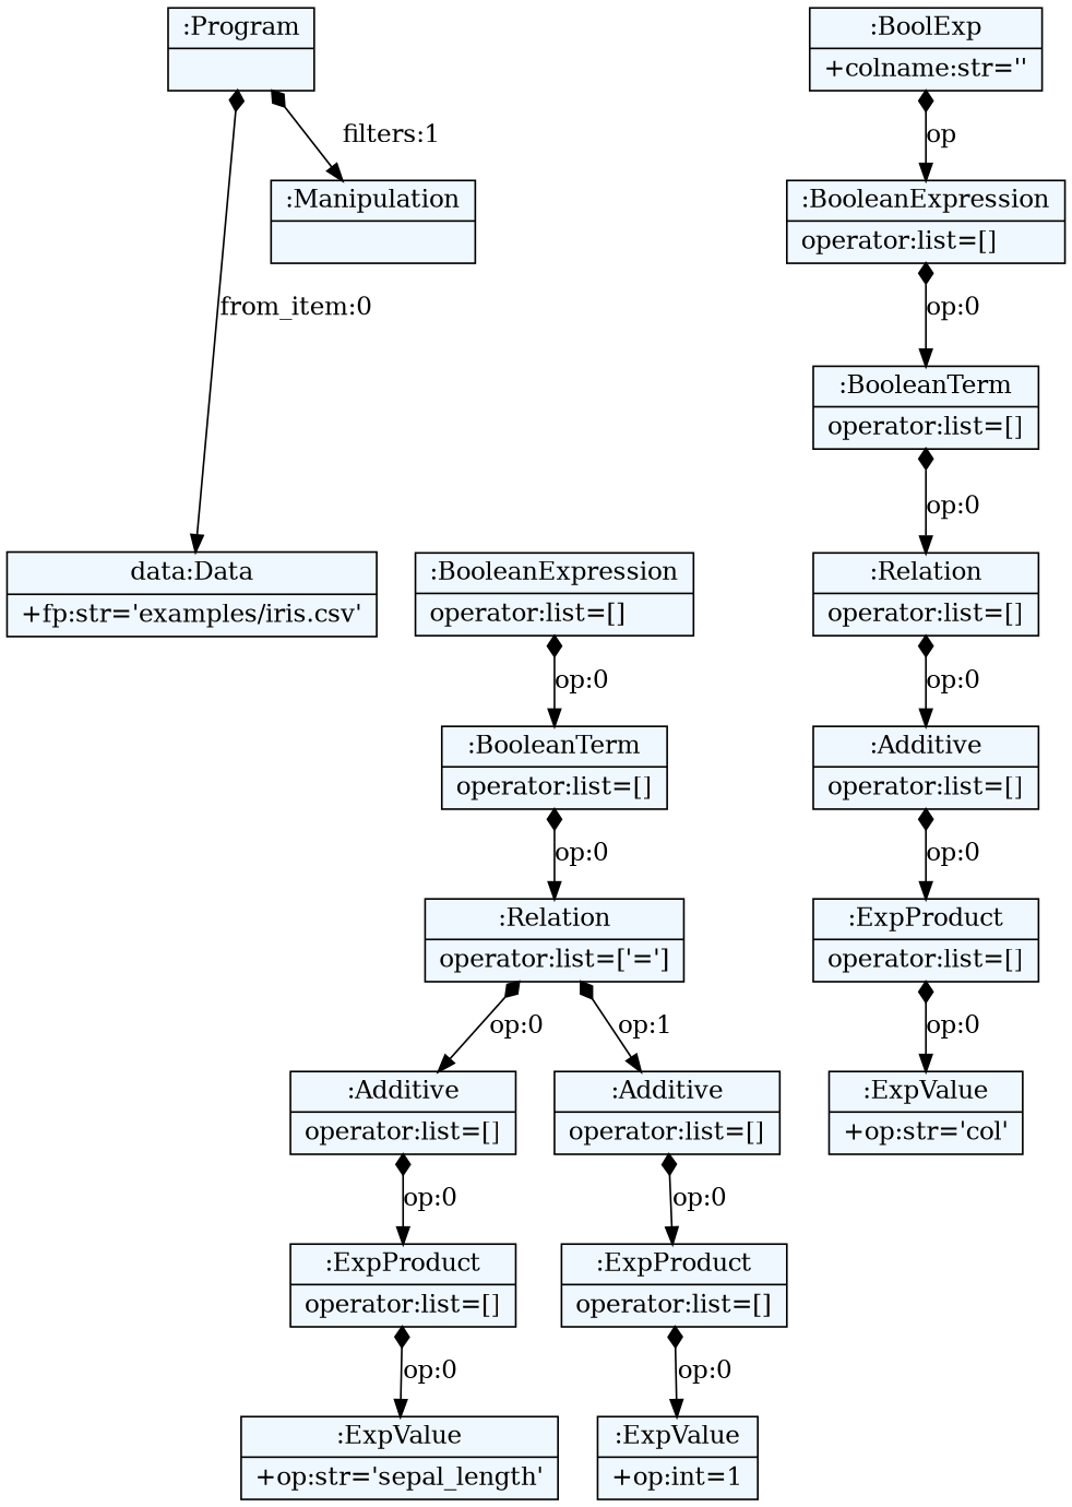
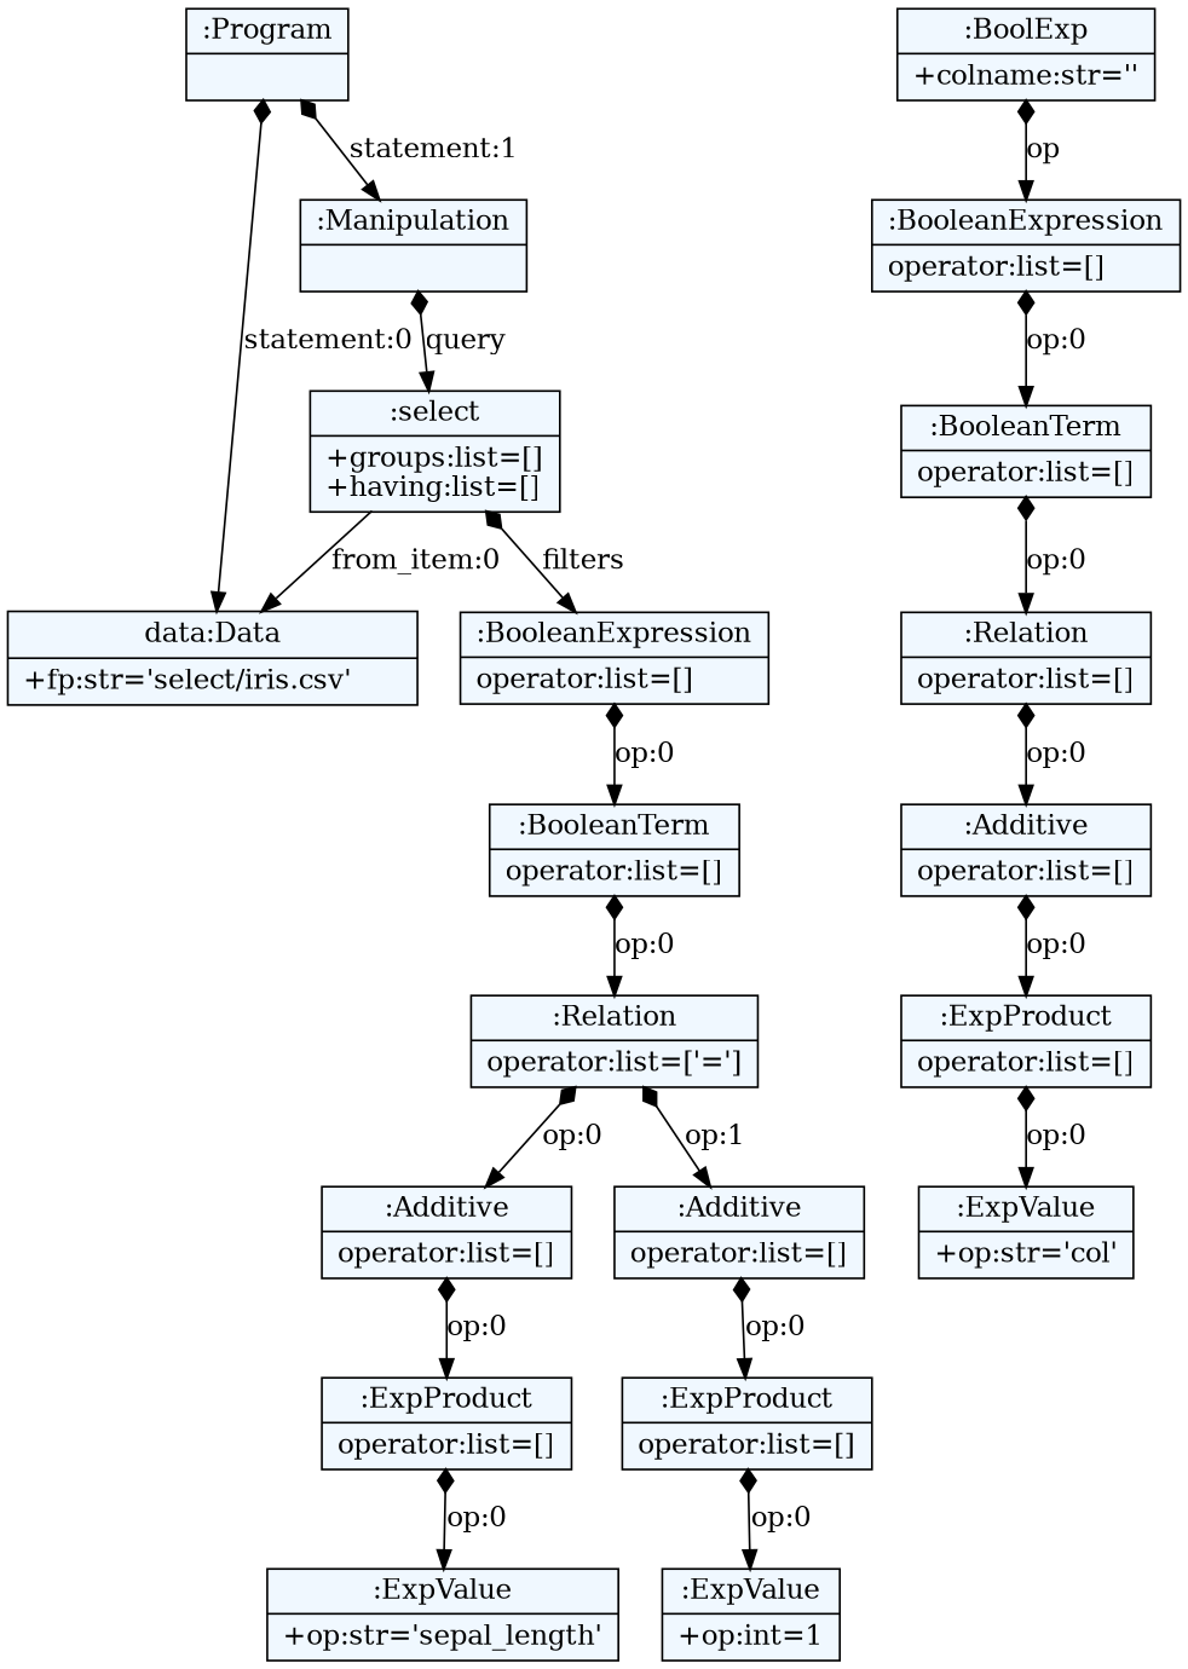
  digraph {
    fontname="Bitstream Vera Sans"
    fontsize=8
    nodesep=0.3
    node [fillcolor=aliceblue shape=record style=filled]
    edge [arrowtail=diamond dir=both]
    n1 [label="{:Program|}"]
-   n2 [label="{data:Data|+fp:str='examples/iris.csv'\l}"]
+   n2 [label="{data:Data|+fp:str='select/iris.csv'\l}"]
    n3 [label="{:Manipulation|}"]
+   n4 [label="{:select|+groups:list=[]\l+having:list=[]\l}"]
    n5 [label="{:BooleanExpression|operator:list=[]\l}"]
    n6 [label="{:BoolExp|+colname:str=''\l}"]
    n7 [label="{:BooleanExpression|operator:list=[]\l}"]
    n8 [label="{:BooleanTerm|operator:list=[]\l}"]
    n9 [label="{:BooleanTerm|operator:list=[]\l}"]
    n10 [label="{:Relation|operator:list=[]\l}"]
    n11 [label="{:Additive|operator:list=[]\l}"]
    n12 [label="{:ExpProduct|operator:list=[]\l}"]
    n13 [label="{:ExpValue|+op:str='col'\l}"]
    n14 [label="{:Relation|operator:list=['=']\l}"]
    n15 [label="{:Additive|operator:list=[]\l}"]
    n16 [label="{:Additive|operator:list=[]\l}"]
    n17 [label="{:ExpProduct|operator:list=[]\l}"]
    n18 [label="{:ExpProduct|operator:list=[]\l}"]
    n19 [label="{:ExpValue|+op:str='sepal_length'\l}"]
    n20 [label="{:ExpValue|+op:int=1\l}"]
-   n1 -> n2 [label="from_item:0"]
-   n1 -> n3 [label="filters:1"]
+   n1 -> n2 [label="statement:0"]
+   n1 -> n3 [label="statement:1"]
+   n3 -> n4 [label=query]
+   n4 -> n2 [arrowtail=empty dir=black label="from_item:0"]
+   n4 -> n5 [label=filters]
    n5 -> n8 [label="op:0"]
    n6 -> n7 [label=op]
    n7 -> n9 [label="op:0"]
    n8 -> n14 [label="op:0"]
    n9 -> n10 [label="op:0"]
    n10 -> n11 [label="op:0"]
    n11 -> n12 [label="op:0"]
    n12 -> n13 [label="op:0"]
    n14 -> n15 [label="op:0"]
    n14 -> n16 [label="op:1"]
    n15 -> n17 [label="op:0"]
    n16 -> n18 [label="op:0"]
    n17 -> n19 [label="op:0"]
    n18 -> n20 [label="op:0"]
  }
